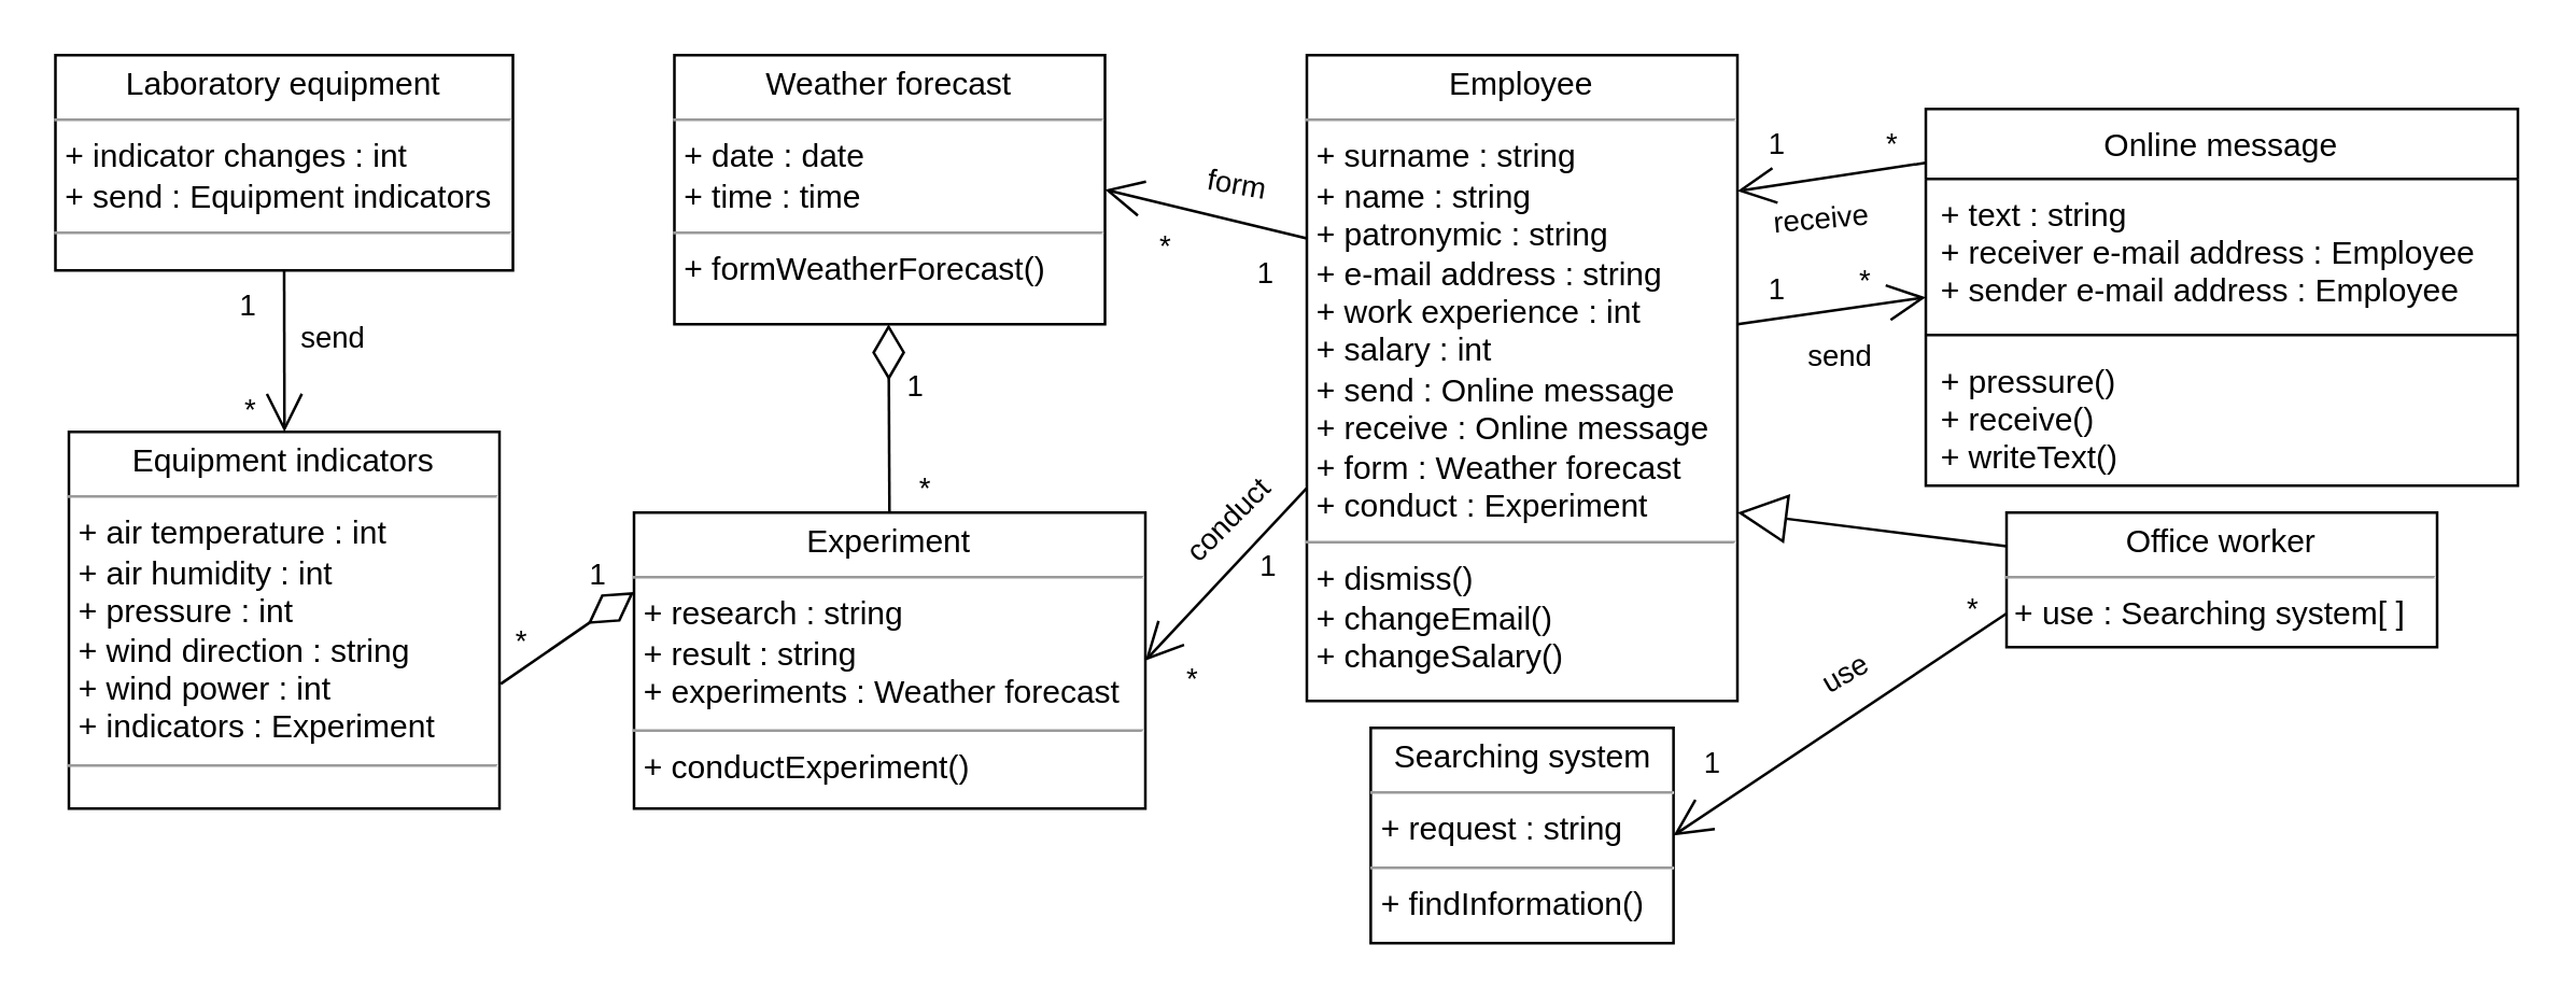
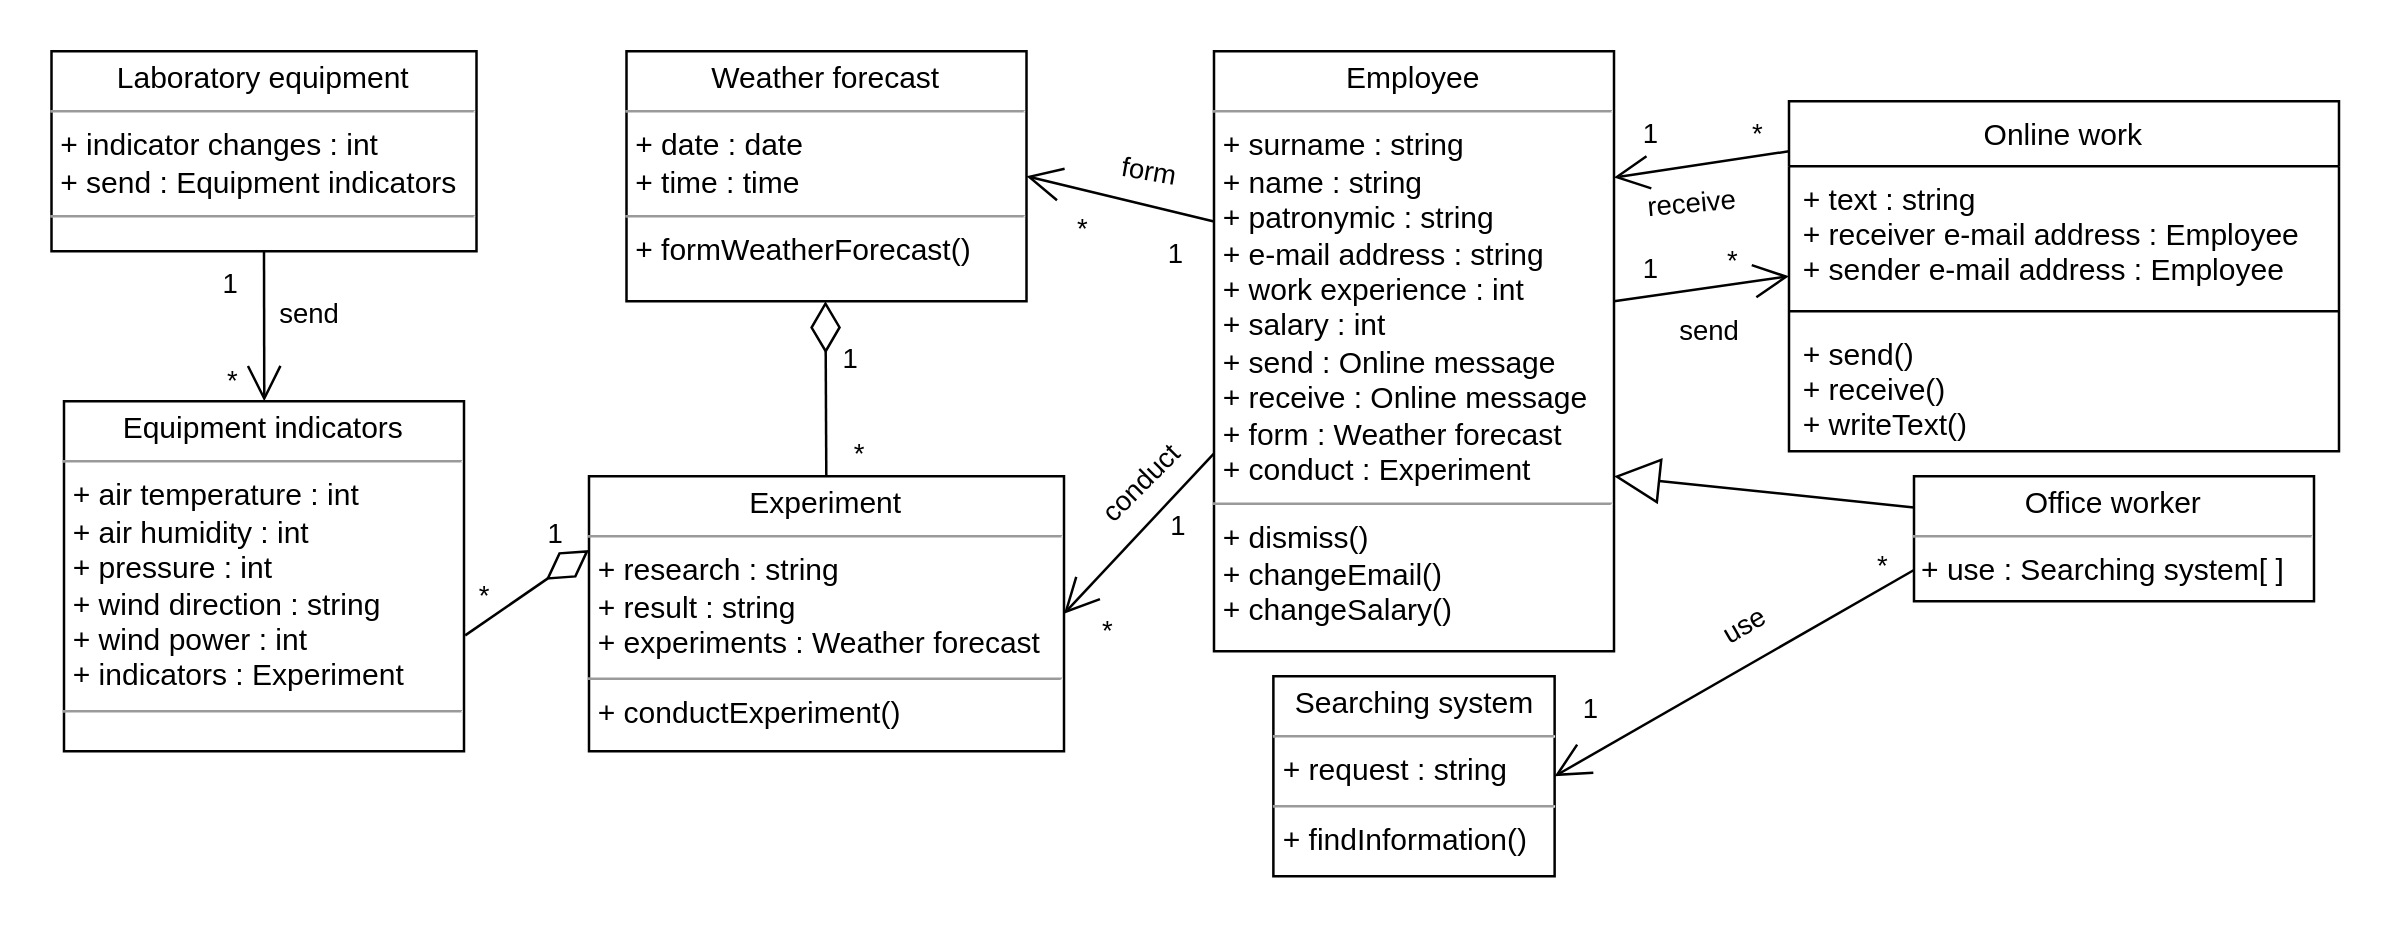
  <mxCell id="0" />
  <mxCell id="1" parent="0" />
- <mxCell id="2" value="&lt;p style=&quot;margin:0px;margin-top:4px;text-align:center;&quot;&gt;Office worker&lt;br&gt;&lt;/p&gt;&lt;hr size=&quot;1&quot;&gt;&lt;div style=&quot;height:2px;&quot;&gt;&amp;nbsp;+ use : Searching system[ ]&lt;/div&gt;" style="verticalAlign=top;align=left;overflow=fill;fontSize=12;fontFamily=Helvetica;html=1;" vertex="1" parent="1"><mxGeometry x="745" y="190" width="160" height="50" as="geometry" /></mxCell>
+ <mxCell id="2" value="&lt;p style=&quot;margin:0px;margin-top:4px;text-align:center;&quot;&gt;Office worker&lt;br&gt;&lt;/p&gt;&lt;hr size=&quot;1&quot;&gt;&lt;div style=&quot;height:2px;&quot;&gt;&amp;nbsp;+ use : Searching system[ ]&lt;/div&gt;" style="verticalAlign=top;align=left;overflow=fill;fontSize=12;fontFamily=Helvetica;html=1;" vertex="1" parent="1"><mxGeometry x="765" y="190" width="160" height="50" as="geometry" /></mxCell>
  <mxCell id="3" value="&lt;p style=&quot;margin:0px;margin-top:4px;text-align:center;&quot;&gt;Employee&lt;br&gt;&lt;/p&gt;&lt;hr size=&quot;1&quot;&gt;&lt;p style=&quot;margin:0px;margin-left:4px;&quot;&gt;+ surname : string&lt;br&gt;&lt;/p&gt;&lt;p style=&quot;margin:0px;margin-left:4px;&quot;&gt;+ name : string&lt;/p&gt;&lt;p style=&quot;margin:0px;margin-left:4px;&quot;&gt;+ patronymic : string&lt;/p&gt;&lt;p style=&quot;margin:0px;margin-left:4px;&quot;&gt;+ e-mail address : string&lt;/p&gt;&lt;p style=&quot;margin:0px;margin-left:4px;&quot;&gt;+ work experience : int&lt;/p&gt;&lt;p style=&quot;margin:0px;margin-left:4px;&quot;&gt;+ salary : int&lt;/p&gt;&lt;p style=&quot;margin:0px;margin-left:4px;&quot;&gt;+ send : Online message&lt;/p&gt;&lt;p style=&quot;margin:0px;margin-left:4px;&quot;&gt;+ receive : Online message&lt;/p&gt;&lt;p style=&quot;margin:0px;margin-left:4px;&quot;&gt;+ form : Weather forecast&lt;/p&gt;&lt;p style=&quot;margin:0px;margin-left:4px;&quot;&gt;+ conduct : Experiment&lt;/p&gt;&lt;hr size=&quot;1&quot;&gt;&lt;p style=&quot;margin:0px;margin-left:4px;&quot;&gt;+ dismiss()&lt;/p&gt;&lt;p style=&quot;margin:0px;margin-left:4px;&quot;&gt;+ changeEmail()&lt;/p&gt;&lt;p style=&quot;margin:0px;margin-left:4px;&quot;&gt;+ changeSalary()&lt;/p&gt;" style="verticalAlign=top;align=left;overflow=fill;fontSize=12;fontFamily=Helvetica;html=1;" vertex="1" parent="1"><mxGeometry x="485" y="20" width="160" height="240" as="geometry" /></mxCell>
- <mxCell id="4" value="Online message" style="swimlane;fontStyle=0;align=center;verticalAlign=top;childLayout=stackLayout;horizontal=1;startSize=26;horizontalStack=0;resizeParent=1;resizeParentMax=0;resizeLast=0;collapsible=1;marginBottom=0;" vertex="1" parent="1"><mxGeometry x="715" y="40" width="220" height="140" as="geometry" /></mxCell>
+ <mxCell id="4" value="Online work" style="swimlane;fontStyle=0;align=center;verticalAlign=top;childLayout=stackLayout;horizontal=1;startSize=26;horizontalStack=0;resizeParent=1;resizeParentMax=0;resizeLast=0;collapsible=1;marginBottom=0;" vertex="1" parent="1"><mxGeometry x="715" y="40" width="220" height="140" as="geometry" /></mxCell>
  <mxCell id="5" value="+ text : string&#10;+ receiver e-mail address : Employee&#10;+ sender e-mail address : Employee" style="text;strokeColor=none;fillColor=none;align=left;verticalAlign=top;spacingLeft=4;spacingRight=4;overflow=hidden;rotatable=0;points=[[0,0.5],[1,0.5]];portConstraint=eastwest;" vertex="1" parent="4"><mxGeometry y="26" width="220" height="54" as="geometry" /></mxCell>
  <mxCell id="6" value="" style="line;strokeWidth=1;fillColor=none;align=left;verticalAlign=middle;spacingTop=-1;spacingLeft=3;spacingRight=3;rotatable=0;labelPosition=right;points=[];portConstraint=eastwest;strokeColor=inherit;" vertex="1" parent="4"><mxGeometry y="80" width="220" height="8" as="geometry" /></mxCell>
- <mxCell id="7" value="+ pressure()&#10;+ receive()&#10;+ writeText()" style="text;strokeColor=none;fillColor=none;align=left;verticalAlign=top;spacingLeft=4;spacingRight=4;overflow=hidden;rotatable=0;points=[[0,0.5],[1,0.5]];portConstraint=eastwest;" vertex="1" parent="4"><mxGeometry y="88" width="220" height="52" as="geometry" /></mxCell>
+ <mxCell id="7" value="+ send()&#10;+ receive()&#10;+ writeText()" style="text;strokeColor=none;fillColor=none;align=left;verticalAlign=top;spacingLeft=4;spacingRight=4;overflow=hidden;rotatable=0;points=[[0,0.5],[1,0.5]];portConstraint=eastwest;" vertex="1" parent="4"><mxGeometry y="88" width="220" height="52" as="geometry" /></mxCell>
  <mxCell id="8" value="" style="endArrow=none;html=1;startSize=12;startArrow=open;startFill=0;entryX=0;entryY=0.25;entryDx=0;entryDy=0;" edge="1" parent="1"><mxGeometry relative="1" as="geometry"><mxPoint x="645" y="70.5" as="sourcePoint" /><mxPoint x="715" y="60" as="targetPoint" /></mxGeometry></mxCell>
  <mxCell id="9" value="1" style="edgeLabel;resizable=0;html=1;align=left;verticalAlign=bottom;" connectable="0" vertex="1" parent="8"><mxGeometry x="-1" relative="1" as="geometry"><mxPoint x="10" y="-10" as="offset" /></mxGeometry></mxCell>
  <mxCell id="10" value="*" style="edgeLabel;resizable=0;html=1;align=right;verticalAlign=bottom;" connectable="0" vertex="1" parent="8"><mxGeometry x="1" relative="1" as="geometry"><mxPoint x="-10" y="1" as="offset" /></mxGeometry></mxCell>
  <mxCell id="11" value="receive" style="edgeLabel;html=1;align=center;verticalAlign=middle;resizable=0;points=[];rotation=-5;" vertex="1" connectable="0" parent="8"><mxGeometry x="0.17" y="2" relative="1" as="geometry"><mxPoint x="-10" y="18" as="offset" /></mxGeometry></mxCell>
  <mxCell id="12" value="" style="endArrow=none;html=1;startSize=12;startArrow=open;startFill=0;exitX=0;exitY=0.5;exitDx=0;exitDy=0;entryX=1;entryY=0.5;entryDx=0;entryDy=0;" edge="1" parent="1"><mxGeometry relative="1" as="geometry"><mxPoint x="715" y="110" as="sourcePoint" /><mxPoint x="645" y="120" as="targetPoint" /></mxGeometry></mxCell>
  <mxCell id="13" value="1" style="edgeLabel;resizable=0;html=1;align=left;verticalAlign=bottom;" connectable="0" vertex="1" parent="12"><mxGeometry x="-1" relative="1" as="geometry"><mxPoint x="-60" y="5" as="offset" /></mxGeometry></mxCell>
  <mxCell id="14" value="*" style="edgeLabel;resizable=0;html=1;align=right;verticalAlign=bottom;" connectable="0" vertex="1" parent="12"><mxGeometry x="1" relative="1" as="geometry"><mxPoint x="50" y="-8" as="offset" /></mxGeometry></mxCell>
  <mxCell id="15" value="send" style="edgeLabel;html=1;align=center;verticalAlign=middle;resizable=0;points=[];rotation=0;" vertex="1" connectable="0" parent="12"><mxGeometry x="0.17" y="2" relative="1" as="geometry"><mxPoint x="8" y="14" as="offset" /></mxGeometry></mxCell>
  <mxCell id="16" value="&lt;p style=&quot;text-align: center; margin: 4px 0px 0px;&quot;&gt;Searching system&lt;br&gt;&lt;/p&gt;&lt;hr style=&quot;text-align: center;&quot; size=&quot;1&quot;&gt;&lt;p style=&quot;margin:0px;margin-left:4px;&quot;&gt;+ request : string&lt;/p&gt;&lt;hr size=&quot;1&quot;&gt;&lt;p style=&quot;margin:0px;margin-left:4px;&quot;&gt;+ findInformation()&lt;/p&gt;" style="verticalAlign=top;align=left;overflow=fill;fontSize=12;fontFamily=Helvetica;html=1;" vertex="1" parent="1"><mxGeometry x="508.75" y="270" width="112.5" height="80" as="geometry" /></mxCell>
  <mxCell id="17" value="" style="endArrow=block;endSize=16;endFill=0;html=1;exitX=0;exitY=0.25;exitDx=0;exitDy=0;entryX=1;entryY=0.5;entryDx=0;entryDy=0;" edge="1" parent="1" source="2"><mxGeometry x="0.007" y="-8" width="160" relative="1" as="geometry"><mxPoint x="715" y="200" as="sourcePoint" /><mxPoint x="645" y="190" as="targetPoint" /><mxPoint as="offset" /></mxGeometry></mxCell>
  <mxCell id="18" value="" style="endArrow=none;html=1;startSize=12;startArrow=open;startFill=0;exitX=1;exitY=0.5;exitDx=0;exitDy=0;entryX=0;entryY=0.75;entryDx=0;entryDy=0;" edge="1" parent="1" source="16" target="2"><mxGeometry relative="1" as="geometry"><mxPoint x="625" y="306.5" as="sourcePoint" /><mxPoint x="695" y="260" as="targetPoint" /></mxGeometry></mxCell>
  <mxCell id="19" value="1" style="edgeLabel;resizable=0;html=1;align=left;verticalAlign=bottom;" connectable="0" vertex="1" parent="18"><mxGeometry x="-1" relative="1" as="geometry"><mxPoint x="10" y="-19" as="offset" /></mxGeometry></mxCell>
  <mxCell id="20" value="*" style="edgeLabel;resizable=0;html=1;align=right;verticalAlign=bottom;" connectable="0" vertex="1" parent="18"><mxGeometry x="1" relative="1" as="geometry"><mxPoint x="-10" y="7" as="offset" /></mxGeometry></mxCell>
  <mxCell id="21" value="use" style="edgeLabel;html=1;align=center;verticalAlign=middle;resizable=0;points=[];rotation=-30;" vertex="1" connectable="0" parent="18"><mxGeometry x="0.17" y="2" relative="1" as="geometry"><mxPoint x="-8" y="-10" as="offset" /></mxGeometry></mxCell>
  <mxCell id="22" value="&lt;p style=&quot;margin:0px;margin-top:4px;text-align:center;&quot;&gt;Weather forecast&lt;br&gt;&lt;/p&gt;&lt;hr size=&quot;1&quot;&gt;&lt;p style=&quot;margin:0px;margin-left:4px;&quot;&gt;+ date : date&lt;/p&gt;&lt;p style=&quot;margin:0px;margin-left:4px;&quot;&gt;+ time : time&lt;/p&gt;&lt;hr size=&quot;1&quot;&gt;&lt;p style=&quot;margin:0px;margin-left:4px;&quot;&gt;+ formWeatherForecast()&lt;/p&gt;" style="verticalAlign=top;align=left;overflow=fill;fontSize=12;fontFamily=Helvetica;html=1;" vertex="1" parent="1"><mxGeometry x="250" y="20" width="160" height="100" as="geometry" /></mxCell>
  <mxCell id="23" value="" style="endArrow=none;html=1;startSize=12;startArrow=open;startFill=0;exitX=1;exitY=0.5;exitDx=0;exitDy=0;entryX=0;entryY=0.5;entryDx=0;entryDy=0;" edge="1" parent="1" source="22"><mxGeometry relative="1" as="geometry"><mxPoint x="422.5" y="70.002" as="sourcePoint" /><mxPoint x="485" y="88.11" as="targetPoint" /></mxGeometry></mxCell>
  <mxCell id="24" value="1" style="edgeLabel;resizable=0;html=1;align=left;verticalAlign=bottom;" connectable="0" vertex="1" parent="23"><mxGeometry x="-1" relative="1" as="geometry"><mxPoint x="55" y="39" as="offset" /></mxGeometry></mxCell>
  <mxCell id="25" value="*" style="edgeLabel;resizable=0;html=1;align=right;verticalAlign=bottom;" connectable="0" vertex="1" parent="23"><mxGeometry x="1" relative="1" as="geometry"><mxPoint x="-50" y="11" as="offset" /></mxGeometry></mxCell>
  <mxCell id="26" value="form" style="edgeLabel;html=1;align=center;verticalAlign=middle;resizable=0;points=[];rotation=10;" vertex="1" connectable="0" parent="23"><mxGeometry x="0.17" y="2" relative="1" as="geometry"><mxPoint x="4" y="-11" as="offset" /></mxGeometry></mxCell>
  <mxCell id="27" value="&lt;p style=&quot;margin:0px;margin-top:4px;text-align:center;&quot;&gt;Experiment&lt;br&gt;&lt;/p&gt;&lt;hr size=&quot;1&quot;&gt;&lt;p style=&quot;margin:0px;margin-left:4px;&quot;&gt;+ research : string&lt;/p&gt;&lt;p style=&quot;margin:0px;margin-left:4px;&quot;&gt;+ result : string&lt;/p&gt;&lt;p style=&quot;margin:0px;margin-left:4px;&quot;&gt;+ experiments : Weather forecast&lt;br&gt;&lt;/p&gt;&lt;hr size=&quot;1&quot;&gt;&lt;p style=&quot;margin:0px;margin-left:4px;&quot;&gt;+ conductExperiment()&lt;/p&gt;" style="verticalAlign=top;align=left;overflow=fill;fontSize=12;fontFamily=Helvetica;html=1;" vertex="1" parent="1"><mxGeometry x="235" y="190" width="190" height="110" as="geometry" /></mxCell>
  <mxCell id="28" value="" style="endArrow=none;html=1;startSize=12;startArrow=open;startFill=0;exitX=1;exitY=0.5;exitDx=0;exitDy=0;entryX=-0.001;entryY=0.671;entryDx=0;entryDy=0;entryPerimeter=0;" edge="1" parent="1" source="27" target="3"><mxGeometry relative="1" as="geometry"><mxPoint x="423.76" y="201.792" as="sourcePoint" /><mxPoint x="485" y="160" as="targetPoint" /></mxGeometry></mxCell>
  <mxCell id="29" value="1" style="edgeLabel;resizable=0;html=1;align=left;verticalAlign=bottom;" connectable="0" vertex="1" parent="28"><mxGeometry x="-1" relative="1" as="geometry"><mxPoint x="41" y="-27" as="offset" /></mxGeometry></mxCell>
  <mxCell id="30" value="*" style="edgeLabel;resizable=0;html=1;align=right;verticalAlign=bottom;" connectable="0" vertex="1" parent="28"><mxGeometry x="1" relative="1" as="geometry"><mxPoint x="-40" y="79" as="offset" /></mxGeometry></mxCell>
  <mxCell id="31" value="conduct" style="edgeLabel;html=1;align=center;verticalAlign=middle;resizable=0;points=[];rotation=-45;" vertex="1" connectable="0" parent="28"><mxGeometry x="0.17" y="2" relative="1" as="geometry"><mxPoint x="-3" y="-13" as="offset" /></mxGeometry></mxCell>
  <mxCell id="32" value="" style="endArrow=none;html=1;endSize=12;startArrow=diamondThin;startSize=18;startFill=0;" edge="1" parent="1"><mxGeometry relative="1" as="geometry"><mxPoint x="329.58" y="120" as="sourcePoint" /><mxPoint x="329.92" y="190" as="targetPoint" /></mxGeometry></mxCell>
  <mxCell id="33" value="1" style="edgeLabel;resizable=0;html=1;align=right;verticalAlign=top;" connectable="0" vertex="1" parent="32"><mxGeometry x="1" relative="1" as="geometry"><mxPoint x="13" y="-60" as="offset" /></mxGeometry></mxCell>
  <mxCell id="34" value="*" style="edgeLabel;html=1;align=center;verticalAlign=middle;resizable=0;points=[];" vertex="1" connectable="0" parent="32"><mxGeometry x="0.764" y="5" relative="1" as="geometry"><mxPoint x="8" y="-1" as="offset" /></mxGeometry></mxCell>
  <mxCell id="35" value="&lt;p style=&quot;margin:0px;margin-top:4px;text-align:center;&quot;&gt;Equipment indicators&lt;br&gt;&lt;/p&gt;&lt;hr size=&quot;1&quot;&gt;&lt;p style=&quot;margin:0px;margin-left:4px;&quot;&gt;+ air temperature : int&lt;br&gt;&lt;/p&gt;&lt;p style=&quot;margin:0px;margin-left:4px;&quot;&gt;+ air humidity : int&lt;br&gt;&lt;/p&gt;&lt;p style=&quot;margin:0px;margin-left:4px;&quot;&gt;+ pressure : int&lt;br&gt;&lt;/p&gt;&lt;p style=&quot;margin:0px;margin-left:4px;&quot;&gt;+ wind direction : string&lt;br&gt;&lt;/p&gt;&lt;p style=&quot;margin:0px;margin-left:4px;&quot;&gt;+ wind power : int&lt;br&gt;&lt;/p&gt;&lt;p style=&quot;margin:0px;margin-left:4px;&quot;&gt;+ indicators : Experiment&lt;br&gt;&lt;/p&gt;&lt;hr size=&quot;1&quot;&gt;&lt;p style=&quot;margin:0px;margin-left:4px;&quot;&gt;&lt;br&gt;&lt;/p&gt;" style="verticalAlign=top;align=left;overflow=fill;fontSize=12;fontFamily=Helvetica;html=1;" vertex="1" parent="1"><mxGeometry x="25" y="160" width="160" height="140" as="geometry" /></mxCell>
  <mxCell id="36" value="" style="endArrow=none;html=1;endSize=12;startArrow=diamondThin;startSize=18;startFill=0;exitX=0;exitY=0.5;exitDx=0;exitDy=0;entryX=1.003;entryY=0.669;entryDx=0;entryDy=0;entryPerimeter=0;" edge="1" parent="1" target="35"><mxGeometry relative="1" as="geometry"><mxPoint x="235" y="219.5" as="sourcePoint" /><mxPoint x="192.5" y="240.5" as="targetPoint" /></mxGeometry></mxCell>
  <mxCell id="37" value="*" style="edgeLabel;html=1;align=center;verticalAlign=middle;resizable=0;points=[];" vertex="1" connectable="0" parent="36"><mxGeometry x="0.764" y="5" relative="1" as="geometry"><mxPoint x="-2" y="-16" as="offset" /></mxGeometry></mxCell>
  <mxCell id="38" value="1" style="edgeLabel;resizable=0;html=1;align=right;verticalAlign=top;" connectable="0" vertex="1" parent="1"><mxGeometry x="225" y="200.005" as="geometry" /></mxCell>
  <mxCell id="39" value="&lt;p style=&quot;margin:0px;margin-top:4px;text-align:center;&quot;&gt;Laboratory equipment&lt;br&gt;&lt;/p&gt;&lt;hr size=&quot;1&quot;&gt;&lt;p style=&quot;margin:0px;margin-left:4px;&quot;&gt;+ indicator changes : int&lt;/p&gt;&lt;p style=&quot;margin:0px;margin-left:4px;&quot;&gt;+ send : Equipment indicators&lt;/p&gt;&lt;hr size=&quot;1&quot;&gt;&lt;p style=&quot;margin:0px;margin-left:4px;&quot;&gt;&lt;br&gt;&lt;/p&gt;" style="verticalAlign=top;align=left;overflow=fill;fontSize=12;fontFamily=Helvetica;html=1;" vertex="1" parent="1"><mxGeometry x="20" y="20" width="170" height="80" as="geometry" /></mxCell>
  <mxCell id="40" value="" style="endArrow=none;html=1;startSize=12;startArrow=open;startFill=0;exitX=0.485;exitY=-0.015;exitDx=0;exitDy=0;exitPerimeter=0;entryX=0.5;entryY=1;entryDx=0;entryDy=0;" edge="1" parent="1" target="39"><mxGeometry relative="1" as="geometry"><mxPoint x="105.1" y="160" as="sourcePoint" /><mxPoint x="105" y="110" as="targetPoint" /></mxGeometry></mxCell>
  <mxCell id="41" value="send" style="edgeLabel;html=1;align=center;verticalAlign=middle;resizable=0;points=[];" vertex="1" connectable="0" parent="40"><mxGeometry x="0.17" y="2" relative="1" as="geometry"><mxPoint x="19" y="-1" as="offset" /></mxGeometry></mxCell>
  <mxCell id="42" value="*" style="edgeLabel;resizable=0;html=1;align=right;verticalAlign=bottom;" connectable="0" vertex="1" parent="1"><mxGeometry x="95" y="159.997" as="geometry" /></mxCell>
  <mxCell id="43" value="1" style="edgeLabel;resizable=0;html=1;align=right;verticalAlign=top;" connectable="0" vertex="1" parent="1"><mxGeometry x="95" y="99.997" as="geometry" /></mxCell>
